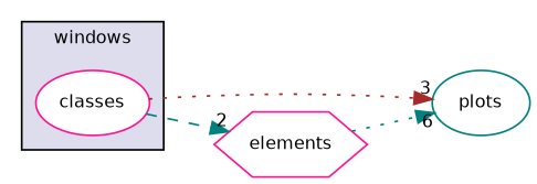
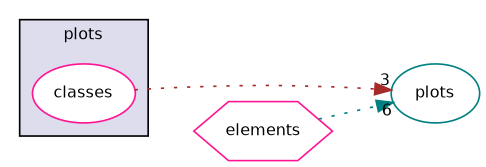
  digraph {
    compound=true
    rankdir=LR
    node [color=deeppink fillcolor=white fontname=Helvetica fontsize=10 shape=ellipse style=filled]
    edge [color=teal labeldistance=1.5 labelfontname=Helvetica labelfontsize=10 style=dotted]
    n1 [label=classes pencolor=black]
    n2 [color=teal label=plots]
    n3 [label=elements shape=hexagon]
    subgraph cluster_1 {
      bgcolor="#ddddee"
      fontname=Helvetica
      fontsize=10
-     label=windows
+     label=plots
      pencolor=black
      n1
    }
    n1 -> n2 [color=brown headlabel=3]
-   n1 -> n3 [headlabel=2 style=dashed]
    n3 -> n2 [headlabel=6]
  }
